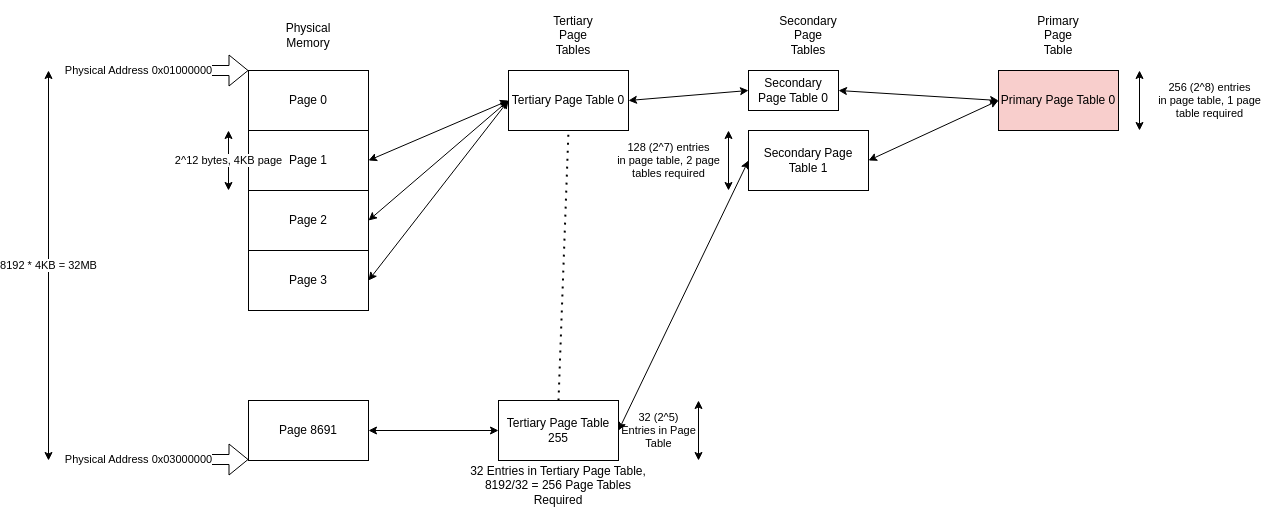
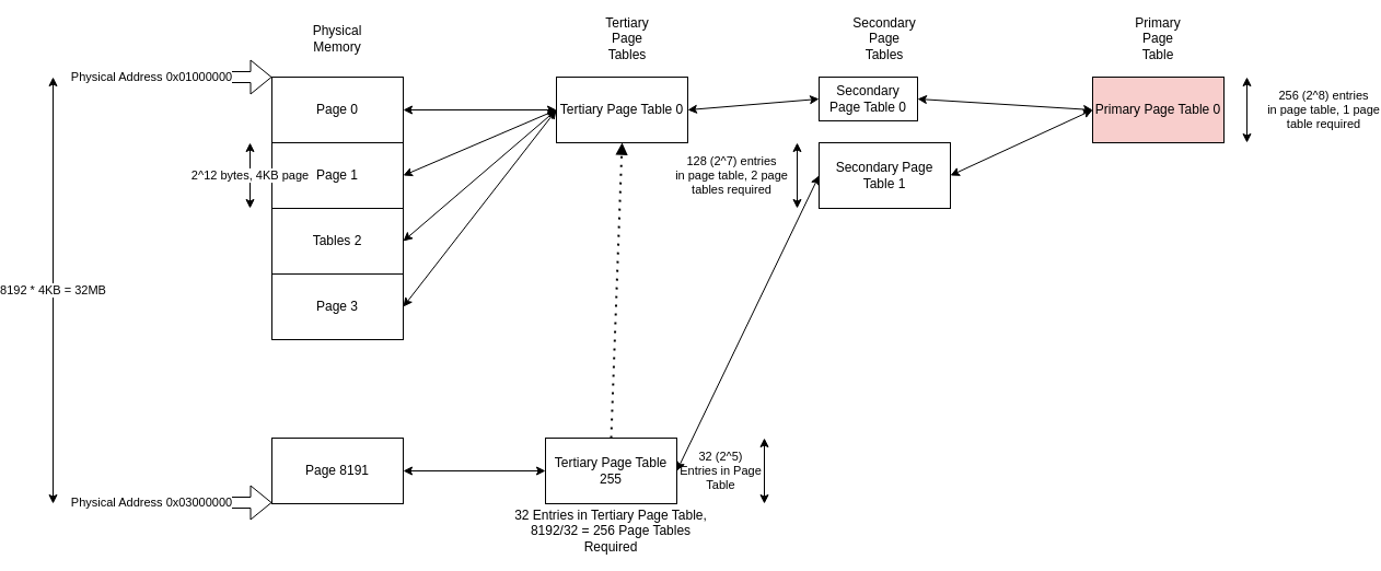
  <mxCell id="0" />
  <mxCell id="1" parent="0" />
  <mxCell id="2" value="Page 1" style="rounded=0;whiteSpace=wrap;html=1;" parent="1" vertex="1"><mxGeometry x="220" y="130" width="120" height="60" as="geometry" /></mxCell>
  <mxCell id="3" value="Page 0" style="rounded=0;whiteSpace=wrap;html=1;" parent="1" vertex="1"><mxGeometry x="220" y="70" width="120" height="60" as="geometry" /></mxCell>
- <mxCell id="4" value="Page 8691" style="rounded=0;whiteSpace=wrap;html=1;" parent="1" vertex="1"><mxGeometry x="220" y="400" width="120" height="60" as="geometry" /></mxCell>
+ <mxCell id="4" value="Page 8191" style="rounded=0;whiteSpace=wrap;html=1;" parent="1" vertex="1"><mxGeometry x="220" y="400" width="120" height="60" as="geometry" /></mxCell>
  <mxCell id="5" value="Page 3" style="rounded=0;whiteSpace=wrap;html=1;" parent="1" vertex="1"><mxGeometry x="220" y="250" width="120" height="60" as="geometry" /></mxCell>
- <mxCell id="6" value="Page 2" style="rounded=0;whiteSpace=wrap;html=1;" parent="1" vertex="1"><mxGeometry x="220" y="190" width="120" height="60" as="geometry" /></mxCell>
+ <mxCell id="6" value="Tables 2" style="rounded=0;whiteSpace=wrap;html=1;" parent="1" vertex="1"><mxGeometry x="220" y="190" width="120" height="60" as="geometry" /></mxCell>
  <mxCell id="7" value="Physical Memory" style="text;html=1;strokeColor=none;fillColor=none;align=center;verticalAlign=middle;whiteSpace=wrap;rounded=0;" parent="1" vertex="1"><mxGeometry x="250" y="20" width="60" height="30" as="geometry" /></mxCell>
  <mxCell id="8" value="Physical Address 0x01000000" style="shape=flexArrow;endArrow=classic;html=1;rounded=0;" parent="1" edge="1"><mxGeometry x="-1" y="-30" width="50" height="50" relative="1" as="geometry"><mxPoint x="140" y="70" as="sourcePoint" /><mxPoint x="220" y="70" as="targetPoint" /><mxPoint x="-30" y="-30" as="offset" /></mxGeometry></mxCell>
  <mxCell id="9" value="2^12 bytes, 4KB page" style="endArrow=classic;startArrow=classic;html=1;rounded=0;" parent="1" edge="1"><mxGeometry width="50" height="50" relative="1" as="geometry"><mxPoint x="200" y="190" as="sourcePoint" /><mxPoint x="200" y="130" as="targetPoint" /></mxGeometry></mxCell>
  <mxCell id="10" value="8192 * 4KB = 32MB" style="endArrow=classic;startArrow=classic;html=1;rounded=0;" parent="1" edge="1"><mxGeometry width="50" height="50" relative="1" as="geometry"><mxPoint x="20" y="460" as="sourcePoint" /><mxPoint x="20" y="70" as="targetPoint" /></mxGeometry></mxCell>
  <mxCell id="11" value="Tertiary Page Tables" style="text;html=1;strokeColor=none;fillColor=none;align=center;verticalAlign=middle;whiteSpace=wrap;rounded=0;" parent="1" vertex="1"><mxGeometry x="515" y="20" width="60" height="30" as="geometry" /></mxCell>
  <mxCell id="12" value="Tertiary Page Table 0" style="rounded=0;whiteSpace=wrap;html=1;" parent="1" vertex="1"><mxGeometry x="480" y="70" width="120" height="60" as="geometry" /></mxCell>
  <mxCell id="13" value="Tertiary Page Table 255" style="rounded=0;whiteSpace=wrap;html=1;" parent="1" vertex="1"><mxGeometry x="470" y="400" width="120" height="60" as="geometry" /></mxCell>
- <mxCell id="14" value="" style="endArrow=none;dashed=1;html=1;dashPattern=1 3;strokeWidth=2;rounded=0;entryX=0.5;entryY=1;entryDx=0;entryDy=0;exitX=0.5;exitY=0;exitDx=0;exitDy=0;" parent="1" source="13" target="12" edge="1"><mxGeometry width="50" height="50" relative="1" as="geometry"><mxPoint x="290" y="410" as="sourcePoint" /><mxPoint x="290" y="320" as="targetPoint" /></mxGeometry></mxCell>
+ <mxCell id="14" value="" style="endArrow=block;dashed=1;html=1;dashPattern=1 3;strokeWidth=2;rounded=0;entryX=0.5;entryY=1;entryDx=0;entryDy=0;exitX=0.5;exitY=0;exitDx=0;exitDy=0;" parent="1" source="13" target="12" edge="1"><mxGeometry width="50" height="50" relative="1" as="geometry"><mxPoint x="290" y="410" as="sourcePoint" /><mxPoint x="290" y="320" as="targetPoint" /></mxGeometry></mxCell>
  <mxCell id="15" value="32 (2^5)&lt;br&gt;Entries in Page&lt;br&gt;Table" style="endArrow=classic;startArrow=classic;html=1;rounded=0;" parent="1" edge="1"><mxGeometry y="40" width="50" height="50" relative="1" as="geometry"><mxPoint x="670" y="460" as="sourcePoint" /><mxPoint x="670" y="400" as="targetPoint" /><mxPoint as="offset" /></mxGeometry></mxCell>
  <mxCell id="16" value="" style="endArrow=classic;startArrow=classic;html=1;rounded=0;exitX=1;exitY=0.5;exitDx=0;exitDy=0;entryX=0;entryY=0.5;entryDx=0;entryDy=0;" parent="1" source="5" target="12" edge="1"><mxGeometry width="50" height="50" relative="1" as="geometry"><mxPoint x="480" y="250" as="sourcePoint" /><mxPoint x="530" y="200" as="targetPoint" /></mxGeometry></mxCell>
  <mxCell id="17" value="" style="endArrow=classic;startArrow=classic;html=1;rounded=0;exitX=1;exitY=0.5;exitDx=0;exitDy=0;entryX=0;entryY=0.5;entryDx=0;entryDy=0;" parent="1" source="6" target="12" edge="1"><mxGeometry width="50" height="50" relative="1" as="geometry"><mxPoint x="350" y="290" as="sourcePoint" /><mxPoint x="480" y="110" as="targetPoint" /></mxGeometry></mxCell>
  <mxCell id="18" value="" style="endArrow=classic;startArrow=classic;html=1;rounded=0;exitX=1;exitY=0.5;exitDx=0;exitDy=0;entryX=0;entryY=0.5;entryDx=0;entryDy=0;" parent="1" source="2" target="12" edge="1"><mxGeometry width="50" height="50" relative="1" as="geometry"><mxPoint x="350" y="230" as="sourcePoint" /><mxPoint x="480" y="110" as="targetPoint" /></mxGeometry></mxCell>
+ <mxCell id="19" value="" style="endArrow=classic;startArrow=classic;html=1;rounded=0;exitX=1;exitY=0.5;exitDx=0;exitDy=0;entryX=0;entryY=0.5;entryDx=0;entryDy=0;" parent="1" source="3" target="12" edge="1"><mxGeometry width="50" height="50" relative="1" as="geometry"><mxPoint x="350" y="170" as="sourcePoint" /><mxPoint x="480" y="110" as="targetPoint" /></mxGeometry></mxCell>
  <mxCell id="20" value="" style="endArrow=classic;startArrow=classic;html=1;rounded=0;exitX=1;exitY=0.5;exitDx=0;exitDy=0;entryX=0;entryY=0.5;entryDx=0;entryDy=0;" parent="1" source="4" target="13" edge="1"><mxGeometry width="50" height="50" relative="1" as="geometry"><mxPoint x="350" y="110" as="sourcePoint" /><mxPoint x="480" y="110" as="targetPoint" /></mxGeometry></mxCell>
  <mxCell id="21" value="32 Entries in Tertiary Page Table, 8192/32 = 256 Page Tables Required" style="text;html=1;strokeColor=none;fillColor=none;align=center;verticalAlign=middle;whiteSpace=wrap;rounded=0;" parent="1" vertex="1"><mxGeometry x="440" y="470" width="180" height="30" as="geometry" /></mxCell>
  <mxCell id="22" value="Physical Address 0x03000000" style="shape=flexArrow;endArrow=classic;html=1;rounded=0;" parent="1" edge="1"><mxGeometry x="-1" y="-30" width="50" height="50" relative="1" as="geometry"><mxPoint x="140" y="459" as="sourcePoint" /><mxPoint x="220" y="459" as="targetPoint" /><mxPoint x="-30" y="-30" as="offset" /></mxGeometry></mxCell>
  <mxCell id="23" value="Secondary Page Tables" style="text;html=1;strokeColor=none;fillColor=none;align=center;verticalAlign=middle;whiteSpace=wrap;rounded=0;" parent="1" vertex="1"><mxGeometry x="750" y="20" width="60" height="30" as="geometry" /></mxCell>
  <mxCell id="24" value="Secondary Page Table 0" style="rounded=0;whiteSpace=wrap;html=1;" parent="1" vertex="1"><mxGeometry x="720" y="70" width="90" height="40" as="geometry" /></mxCell>
  <mxCell id="25" value="Secondary Page Table 1" style="rounded=0;whiteSpace=wrap;html=1;" parent="1" vertex="1"><mxGeometry x="720" y="130" width="120" height="60" as="geometry" /></mxCell>
  <mxCell id="26" value="128 (2^7) entries&lt;br&gt;in page table, 2 page&lt;br&gt;tables required" style="endArrow=classic;startArrow=classic;html=1;rounded=0;" parent="1" edge="1"><mxGeometry y="60" width="50" height="50" relative="1" as="geometry"><mxPoint x="700" y="190" as="sourcePoint" /><mxPoint x="700" y="130" as="targetPoint" /><mxPoint as="offset" /></mxGeometry></mxCell>
  <mxCell id="27" value="" style="endArrow=classic;startArrow=classic;html=1;rounded=0;entryX=0;entryY=0.5;entryDx=0;entryDy=0;exitX=1;exitY=0.5;exitDx=0;exitDy=0;" parent="1" source="12" target="24" edge="1"><mxGeometry width="50" height="50" relative="1" as="geometry"><mxPoint x="620" y="100" as="sourcePoint" /><mxPoint x="710" y="100" as="targetPoint" /></mxGeometry></mxCell>
  <mxCell id="28" value="" style="endArrow=classic;startArrow=classic;html=1;rounded=0;entryX=1;entryY=0.5;entryDx=0;entryDy=0;exitX=0;exitY=0.5;exitDx=0;exitDy=0;" parent="1" source="25" target="13" edge="1"><mxGeometry width="50" height="50" relative="1" as="geometry"><mxPoint x="650" y="300" as="sourcePoint" /><mxPoint x="700" y="250" as="targetPoint" /></mxGeometry></mxCell>
  <mxCell id="29" value="Primary Page Table" style="text;html=1;strokeColor=none;fillColor=none;align=center;verticalAlign=middle;whiteSpace=wrap;rounded=0;" parent="1" vertex="1"><mxGeometry x="1000" y="20" width="60" height="30" as="geometry" /></mxCell>
  <mxCell id="30" value="Primary Page Table 0" style="rounded=0;whiteSpace=wrap;html=1;fillColor=#f8cecc;" parent="1" vertex="1"><mxGeometry x="970" y="70" width="120" height="60" as="geometry" /></mxCell>
  <mxCell id="31" value="256 (2^8) entries&lt;br&gt;in page table, 1 page&lt;br&gt;table required" style="endArrow=classic;startArrow=classic;html=1;rounded=0;" parent="1" edge="1"><mxGeometry y="-70" width="50" height="50" relative="1" as="geometry"><mxPoint x="1111" y="130" as="sourcePoint" /><mxPoint x="1111" y="70" as="targetPoint" /><mxPoint as="offset" /></mxGeometry></mxCell>
  <mxCell id="32" value="" style="endArrow=classic;startArrow=classic;html=1;rounded=0;entryX=0;entryY=0.5;entryDx=0;entryDy=0;exitX=1;exitY=0.5;exitDx=0;exitDy=0;" parent="1" source="24" target="30" edge="1"><mxGeometry width="50" height="50" relative="1" as="geometry"><mxPoint x="600" y="110" as="sourcePoint" /><mxPoint x="730" y="110" as="targetPoint" /></mxGeometry></mxCell>
  <mxCell id="33" value="" style="endArrow=classic;startArrow=classic;html=1;rounded=0;entryX=0;entryY=0.5;entryDx=0;entryDy=0;exitX=1;exitY=0.5;exitDx=0;exitDy=0;" parent="1" source="25" target="30" edge="1"><mxGeometry width="50" height="50" relative="1" as="geometry"><mxPoint x="850" y="110" as="sourcePoint" /><mxPoint x="980" y="110" as="targetPoint" /></mxGeometry></mxCell>
